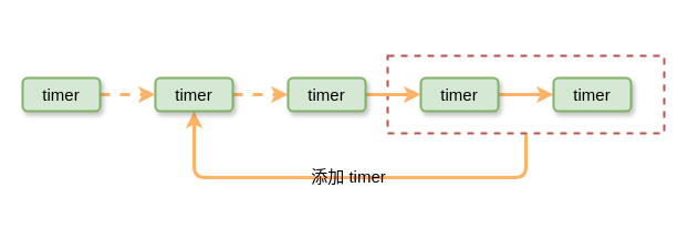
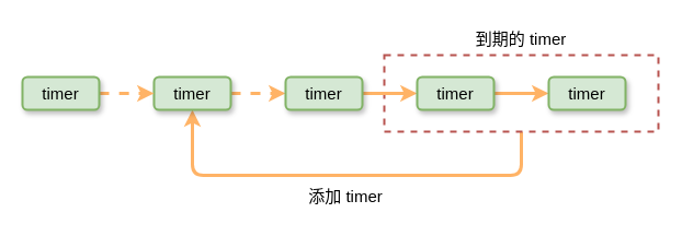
  <mxCell id="0" />
  <mxCell id="1" parent="0" />
  <mxCell id="2" style="edgeStyle=orthogonalEdgeStyle;shape=connector;rounded=1;orthogonalLoop=1;jettySize=auto;html=1;exitX=0.5;exitY=1;exitDx=0;exitDy=0;labelBackgroundColor=default;fontFamily=Helvetica;fontSize=15;fontColor=default;endArrow=classic;strokeColor=#FFB366;strokeWidth=3;entryX=0.5;entryY=1;entryDx=0;entryDy=0;" edge="1" parent="1" source="3" target="5"><mxGeometry relative="1" as="geometry"><mxPoint x="210" y="150" as="targetPoint" /><Array as="points"><mxPoint x="475" y="160" /><mxPoint x="175" y="160" /></Array></mxGeometry></mxCell>
  <mxCell id="3" value="" style="rounded=0;whiteSpace=wrap;html=1;dashed=1;strokeWidth=2;strokeColor=#B85450;" vertex="1" parent="1"><mxGeometry x="350" y="50" width="250" height="70" as="geometry" /></mxCell>
  <mxCell id="4" style="edgeStyle=orthogonalEdgeStyle;shape=connector;rounded=1;orthogonalLoop=1;jettySize=auto;html=1;entryX=0;entryY=0.5;entryDx=0;entryDy=0;labelBackgroundColor=default;fontFamily=Helvetica;fontSize=15;fontColor=default;endArrow=classic;strokeColor=#FFB366;strokeWidth=3;dashed=1;" parent="1" source="5" target="7" edge="1"><mxGeometry relative="1" as="geometry" /></mxCell>
  <mxCell id="5" value="timer" style="rounded=1;whiteSpace=wrap;html=1;fillColor=#d5e8d4;strokeColor=#82b366;fontSize=15;strokeWidth=2;glass=0;sketch=0;shadow=1;" parent="1" vertex="1"><mxGeometry x="140" y="70" width="70" height="30" as="geometry" /></mxCell>
  <mxCell id="6" style="edgeStyle=orthogonalEdgeStyle;shape=connector;rounded=1;orthogonalLoop=1;jettySize=auto;html=1;exitX=1;exitY=0.5;exitDx=0;exitDy=0;entryX=0;entryY=0.5;entryDx=0;entryDy=0;labelBackgroundColor=default;fontFamily=Helvetica;fontSize=15;fontColor=default;endArrow=classic;strokeColor=#FFB366;strokeWidth=3;" parent="1" source="7" target="9" edge="1"><mxGeometry relative="1" as="geometry" /></mxCell>
  <mxCell id="7" value="timer" style="rounded=1;whiteSpace=wrap;html=1;fillColor=#d5e8d4;strokeColor=#82b366;fontSize=15;strokeWidth=2;glass=0;sketch=0;shadow=1;" parent="1" vertex="1"><mxGeometry x="260" y="70" width="70" height="30" as="geometry" /></mxCell>
  <mxCell id="8" style="edgeStyle=orthogonalEdgeStyle;rounded=1;orthogonalLoop=1;jettySize=auto;html=1;exitX=1;exitY=0.5;exitDx=0;exitDy=0;fontSize=15;strokeColor=#FFB366;strokeWidth=3;" edge="1" parent="1" source="9" target="11"><mxGeometry relative="1" as="geometry" /></mxCell>
  <mxCell id="9" value="timer" style="rounded=1;whiteSpace=wrap;html=1;fillColor=#d5e8d4;strokeColor=#82b366;fontSize=15;strokeWidth=2;glass=0;sketch=0;shadow=1;" parent="1" vertex="1"><mxGeometry x="380" y="70" width="70" height="30" as="geometry" /></mxCell>
+ <mxCell id="10" value="&lt;font face=&quot;helvetica&quot;&gt;&lt;span style=&quot;font-size: 15px&quot;&gt;到期的 timer&lt;/span&gt;&lt;/font&gt;" style="text;whiteSpace=wrap;html=1;align=center;" parent="1" vertex="1"><mxGeometry x="400" y="20" width="150" height="30" as="geometry" /></mxCell>
  <mxCell id="11" value="timer" style="rounded=1;whiteSpace=wrap;html=1;fillColor=#d5e8d4;strokeColor=#82b366;fontSize=15;strokeWidth=2;glass=0;sketch=0;shadow=1;" vertex="1" parent="1"><mxGeometry x="500" y="70" width="70" height="30" as="geometry" /></mxCell>
  <mxCell id="12" style="edgeStyle=orthogonalEdgeStyle;shape=connector;rounded=1;orthogonalLoop=1;jettySize=auto;html=1;entryX=0;entryY=0.5;entryDx=0;entryDy=0;labelBackgroundColor=default;fontFamily=Helvetica;fontSize=15;fontColor=default;endArrow=classic;strokeColor=#FFB366;strokeWidth=3;dashed=1;" edge="1" parent="1" source="13"><mxGeometry relative="1" as="geometry"><mxPoint x="140" y="85" as="targetPoint" /></mxGeometry></mxCell>
  <mxCell id="13" value="timer" style="rounded=1;whiteSpace=wrap;html=1;fillColor=#d5e8d4;strokeColor=#82b366;fontSize=15;strokeWidth=2;glass=0;sketch=0;shadow=1;" vertex="1" parent="1"><mxGeometry x="20" y="70" width="70" height="30" as="geometry" /></mxCell>
- <mxCell id="14" value="&lt;font face=&quot;helvetica&quot;&gt;&lt;span style=&quot;font-size: 15px&quot;&gt;添加 timer&lt;/span&gt;&lt;/font&gt;" style="text;whiteSpace=wrap;html=1;align=center;" vertex="1" parent="1"><mxGeometry x="240" y="144" width="150" height="30" as="geometry" /></mxCell>
+ <mxCell id="14" value="&lt;font face=&quot;helvetica&quot;&gt;&lt;span style=&quot;font-size: 15px&quot;&gt;添加 timer&lt;/span&gt;&lt;/font&gt;" style="text;whiteSpace=wrap;html=1;align=center;" vertex="1" parent="1"><mxGeometry x="240" y="164" width="150" height="30" as="geometry" /></mxCell>
